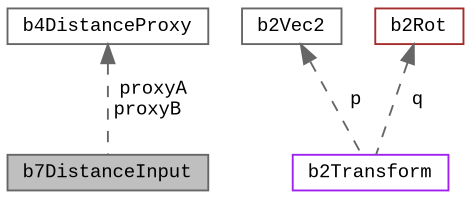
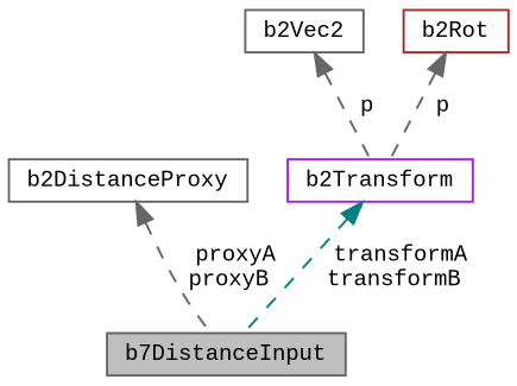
  digraph {
    fontname="Liberation Mono"
    node [color=gray40 fillcolor=white fontname="Liberation Mono" fontsize=10 shape=record style=filled]
    edge [color=gray40 dir=back fontname="Liberation Mono" fontsize=10 labelfontname=Helvetica labelfontsize=10 style=dashed]
    n1 [fillcolor=grey75 fontcolor=black height=0.2 label=b7DistanceInput width=0.4]
-   n2 [height=0.2 label=b4DistanceProxy width=0.4]
+   n2 [height=0.2 label=b2DistanceProxy width=0.4]
    n3 [height=0.2 label=b2Vec2 width=0.4]
    n4 [color=purple height=0.2 label=b2Transform width=0.4]
    n5 [color=brown height=0.2 label=b2Rot width=0.4]
    n2 -> n1 [label=" proxyA\nproxyB"]
    n3 -> n4 [label=" p"]
-   n5 -> n4 [label=" q"]
+   n4 -> n1 [color=teal label=" transformA\ntransformB"]
+   n5 -> n4 [label=" p"]
  }
